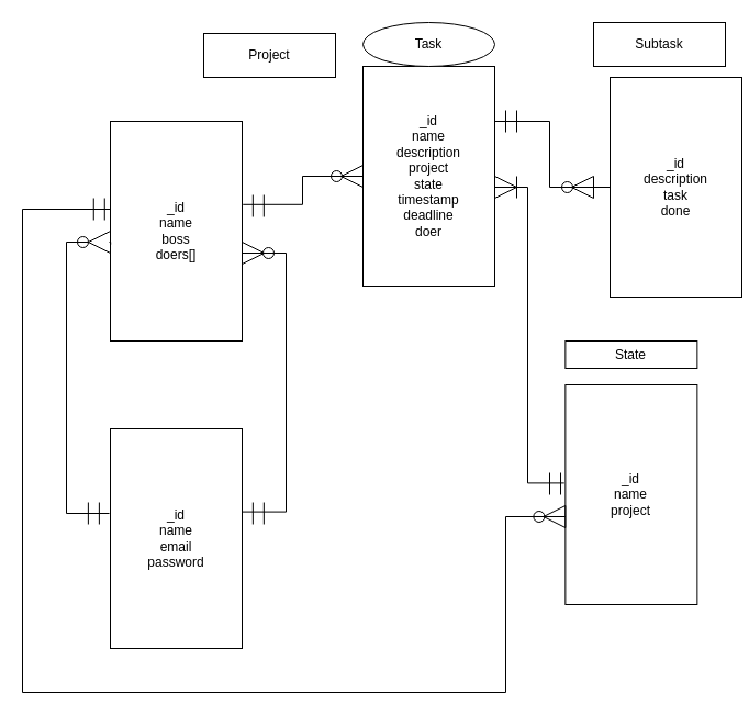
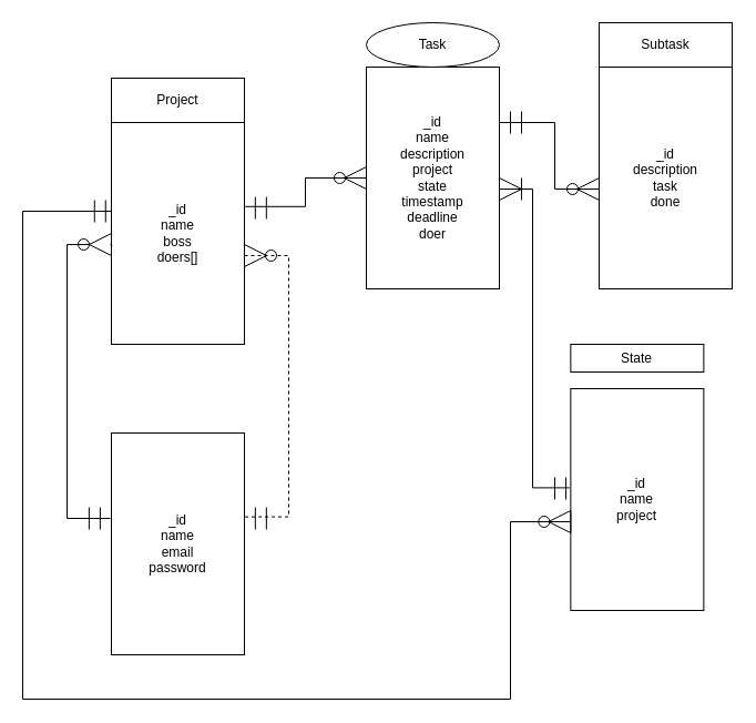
  <mxCell id="0" />
  <mxCell id="1" parent="0" />
  <mxCell id="2" value="_id&lt;br&gt;name&lt;br&gt;email&lt;br&gt;password" style="rounded=0;whiteSpace=wrap;html=1;" vertex="1" parent="1"><mxGeometry x="100" y="390" width="120" height="200" as="geometry" /></mxCell>
  <mxCell id="3" value="_id&lt;br&gt;name&lt;br&gt;boss&lt;br&gt;doers[]" style="rounded=0;whiteSpace=wrap;html=1;" vertex="1" parent="1"><mxGeometry x="100" y="110" width="120" height="200" as="geometry" /></mxCell>
- <mxCell id="4" value="Project" style="rounded=0;whiteSpace=wrap;html=1;" vertex="1" parent="1"><mxGeometry x="185" y="30" width="120" height="40" as="geometry" /></mxCell>
+ <mxCell id="4" value="Project" style="rounded=0;whiteSpace=wrap;html=1;" vertex="1" parent="1"><mxGeometry x="100" y="70" width="120" height="40" as="geometry" /></mxCell>
  <mxCell id="5" style="edgeStyle=orthogonalEdgeStyle;rounded=0;orthogonalLoop=1;jettySize=auto;html=1;entryX=-0.009;entryY=0.447;entryDx=0;entryDy=0;entryPerimeter=0;endArrow=none;endFill=0;" edge="1" parent="1" source="6" target="8"><mxGeometry relative="1" as="geometry"><Array as="points"><mxPoint x="480" y="170" /><mxPoint x="480" y="439" /></Array></mxGeometry></mxCell>
  <mxCell id="6" value="_id&lt;br&gt;name&lt;br&gt;description&lt;br&gt;project&lt;br&gt;state&lt;br&gt;timestamp&lt;br&gt;deadline&lt;br&gt;doer" style="rounded=0;whiteSpace=wrap;html=1;" vertex="1" parent="1"><mxGeometry x="330" y="60" width="120" height="200" as="geometry" /></mxCell>
  <mxCell id="7" value="Task" style="ellipse;whiteSpace=wrap;html=1;" vertex="1" parent="1"><mxGeometry x="330" y="20" width="120" height="40" as="geometry" /></mxCell>
  <mxCell id="8" value="_id&lt;br&gt;name&lt;br&gt;project" style="rounded=0;whiteSpace=wrap;html=1;" vertex="1" parent="1"><mxGeometry x="514.36" y="350" width="120" height="200" as="geometry" /></mxCell>
  <mxCell id="9" value="State" style="rounded=0;whiteSpace=wrap;html=1;" vertex="1" parent="1"><mxGeometry x="514.36" y="310" width="120" height="25" as="geometry" /></mxCell>
  <mxCell id="10" value="" style="edgeStyle=orthogonalEdgeStyle;rounded=0;orthogonalLoop=1;jettySize=auto;html=1;entryX=1;entryY=0.25;entryDx=0;entryDy=0;endArrow=none;endFill=0;" edge="1" parent="1" source="11" target="6"><mxGeometry relative="1" as="geometry"><Array as="points"><mxPoint x="500" y="170" /><mxPoint x="500" y="110" /></Array></mxGeometry></mxCell>
- <mxCell id="11" value="_id&lt;br&gt;description&lt;br&gt;task&lt;br&gt;done" style="rounded=0;whiteSpace=wrap;html=1;" vertex="1" parent="1"><mxGeometry x="555" y="70" width="120" height="200" as="geometry" /></mxCell>
+ <mxCell id="11" value="_id&lt;br&gt;description&lt;br&gt;task&lt;br&gt;done" style="rounded=0;whiteSpace=wrap;html=1;" vertex="1" parent="1"><mxGeometry x="540" y="60" width="120" height="200" as="geometry" /></mxCell>
  <mxCell id="12" value="Subtask" style="rounded=0;whiteSpace=wrap;html=1;" vertex="1" parent="1"><mxGeometry x="540" y="20" width="120" height="40" as="geometry" /></mxCell>
  <mxCell id="13" style="edgeStyle=orthogonalEdgeStyle;rounded=0;orthogonalLoop=1;jettySize=auto;html=1;entryX=-0.008;entryY=0.385;entryDx=0;entryDy=0;entryPerimeter=0;endArrow=none;endFill=0;" edge="1" parent="1" source="15" target="2"><mxGeometry relative="1" as="geometry"><mxPoint x="99" y="220" as="sourcePoint" /><Array as="points"><mxPoint x="60" y="220" /><mxPoint x="60" y="467" /></Array></mxGeometry></mxCell>
  <mxCell id="14" value="" style="edgeStyle=orthogonalEdgeStyle;rounded=0;orthogonalLoop=1;jettySize=auto;html=1;entryX=-0.008;entryY=0.385;entryDx=0;entryDy=0;entryPerimeter=0;endArrow=none;endFill=0;" edge="1" parent="1" target="15"><mxGeometry relative="1" as="geometry"><mxPoint x="99" y="220" as="sourcePoint" /><mxPoint x="99" y="467" as="targetPoint" /><Array as="points"><mxPoint x="100" y="220" /></Array></mxGeometry></mxCell>
  <mxCell id="15" value="" style="triangle;whiteSpace=wrap;html=1;rotation=-180;fillColor=none;" vertex="1" parent="1"><mxGeometry x="80" y="210" width="20" height="20" as="geometry" /></mxCell>
  <mxCell id="16" value="" style="endArrow=none;html=1;rounded=0;" edge="1" parent="1"><mxGeometry width="50" height="50" relative="1" as="geometry"><mxPoint x="89.88" y="477" as="sourcePoint" /><mxPoint x="89.88" y="457" as="targetPoint" /></mxGeometry></mxCell>
  <mxCell id="17" value="" style="endArrow=none;html=1;rounded=0;" edge="1" parent="1"><mxGeometry width="50" height="50" relative="1" as="geometry"><mxPoint x="79.88" y="477" as="sourcePoint" /><mxPoint x="79.88" y="457" as="targetPoint" /></mxGeometry></mxCell>
- <mxCell id="18" style="edgeStyle=orthogonalEdgeStyle;rounded=0;orthogonalLoop=1;jettySize=auto;html=1;entryX=1;entryY=0.378;entryDx=0;entryDy=0;entryPerimeter=0;endArrow=none;endFill=0;" edge="1" parent="1" source="3" target="2"><mxGeometry relative="1" as="geometry"><Array as="points"><mxPoint x="260" y="230" /><mxPoint x="260" y="466" /></Array></mxGeometry></mxCell>
+ <mxCell id="18" style="edgeStyle=orthogonalEdgeStyle;rounded=0;orthogonalLoop=1;jettySize=auto;html=1;entryX=1;entryY=0.378;entryDx=0;entryDy=0;entryPerimeter=0;endArrow=none;endFill=0;dashed=1;" edge="1" parent="1" source="3" target="2"><mxGeometry relative="1" as="geometry"><Array as="points"><mxPoint x="260" y="230" /><mxPoint x="260" y="466" /></Array></mxGeometry></mxCell>
  <mxCell id="19" value="" style="triangle;whiteSpace=wrap;html=1;rotation=0;fillColor=none;" vertex="1" parent="1"><mxGeometry x="220" y="220" width="20" height="20" as="geometry" /></mxCell>
  <mxCell id="20" value="" style="endArrow=none;html=1;rounded=0;" edge="1" parent="1"><mxGeometry width="50" height="50" relative="1" as="geometry"><mxPoint x="229.83" y="477" as="sourcePoint" /><mxPoint x="229.83" y="457" as="targetPoint" /></mxGeometry></mxCell>
  <mxCell id="21" value="" style="endArrow=none;html=1;rounded=0;" edge="1" parent="1"><mxGeometry width="50" height="50" relative="1" as="geometry"><mxPoint x="239.83" y="477" as="sourcePoint" /><mxPoint x="239.83" y="457" as="targetPoint" /></mxGeometry></mxCell>
  <mxCell id="22" style="edgeStyle=orthogonalEdgeStyle;rounded=0;orthogonalLoop=1;jettySize=auto;html=1;entryX=1.006;entryY=0.379;entryDx=0;entryDy=0;entryPerimeter=0;endArrow=none;endFill=0;" edge="1" parent="1" source="6" target="3"><mxGeometry relative="1" as="geometry"><Array as="points"><mxPoint x="275" y="160" /><mxPoint x="275" y="186" /></Array></mxGeometry></mxCell>
  <mxCell id="23" value="" style="endArrow=none;html=1;rounded=0;" edge="1" parent="1"><mxGeometry width="50" height="50" relative="1" as="geometry"><mxPoint x="229.82" y="197" as="sourcePoint" /><mxPoint x="229.82" y="177" as="targetPoint" /></mxGeometry></mxCell>
  <mxCell id="24" value="" style="endArrow=none;html=1;rounded=0;" edge="1" parent="1"><mxGeometry width="50" height="50" relative="1" as="geometry"><mxPoint x="239.82" y="197" as="sourcePoint" /><mxPoint x="239.82" y="177" as="targetPoint" /></mxGeometry></mxCell>
  <mxCell id="25" value="" style="triangle;whiteSpace=wrap;html=1;rotation=-180;fillColor=none;" vertex="1" parent="1"><mxGeometry x="310" y="150" width="20" height="20" as="geometry" /></mxCell>
  <mxCell id="26" value="" style="endArrow=none;html=1;rounded=0;" edge="1" parent="1"><mxGeometry width="50" height="50" relative="1" as="geometry"><mxPoint x="460" y="120" as="sourcePoint" /><mxPoint x="460" y="100" as="targetPoint" /></mxGeometry></mxCell>
  <mxCell id="27" value="" style="endArrow=none;html=1;rounded=0;" edge="1" parent="1"><mxGeometry width="50" height="50" relative="1" as="geometry"><mxPoint x="470" y="120" as="sourcePoint" /><mxPoint x="470" y="100" as="targetPoint" /></mxGeometry></mxCell>
  <mxCell id="28" value="" style="endArrow=none;html=1;rounded=0;" edge="1" parent="1"><mxGeometry width="50" height="50" relative="1" as="geometry"><mxPoint x="500" y="450" as="sourcePoint" /><mxPoint x="500" y="430" as="targetPoint" /></mxGeometry></mxCell>
  <mxCell id="29" value="" style="endArrow=none;html=1;rounded=0;" edge="1" parent="1"><mxGeometry width="50" height="50" relative="1" as="geometry"><mxPoint x="510" y="450" as="sourcePoint" /><mxPoint x="510" y="430" as="targetPoint" /></mxGeometry></mxCell>
  <mxCell id="30" value="" style="triangle;whiteSpace=wrap;html=1;rotation=0;fillColor=none;" vertex="1" parent="1"><mxGeometry x="450" y="160" width="20" height="20" as="geometry" /></mxCell>
  <mxCell id="31" value="" style="endArrow=none;html=1;rounded=0;" edge="1" parent="1"><mxGeometry width="50" height="50" relative="1" as="geometry"><mxPoint x="470" y="180" as="sourcePoint" /><mxPoint x="470" y="160" as="targetPoint" /></mxGeometry></mxCell>
  <mxCell id="32" value="" style="ellipse;whiteSpace=wrap;html=1;aspect=fixed;fillColor=none;" vertex="1" parent="1"><mxGeometry x="70" y="215" width="10" height="10" as="geometry" /></mxCell>
  <mxCell id="33" value="" style="ellipse;whiteSpace=wrap;html=1;aspect=fixed;fillColor=none;" vertex="1" parent="1"><mxGeometry x="239" y="225" width="10" height="10" as="geometry" /></mxCell>
  <mxCell id="34" value="" style="ellipse;whiteSpace=wrap;html=1;aspect=fixed;fillColor=none;" vertex="1" parent="1"><mxGeometry x="301" y="155" width="10" height="10" as="geometry" /></mxCell>
  <mxCell id="35" value="" style="triangle;whiteSpace=wrap;html=1;rotation=-180;fillColor=none;" vertex="1" parent="1"><mxGeometry x="520" y="160" width="20" height="20" as="geometry" /></mxCell>
  <mxCell id="36" value="" style="ellipse;whiteSpace=wrap;html=1;aspect=fixed;fillColor=none;" vertex="1" parent="1"><mxGeometry x="511" y="165" width="10" height="10" as="geometry" /></mxCell>
  <mxCell id="37" style="edgeStyle=orthogonalEdgeStyle;rounded=0;orthogonalLoop=1;jettySize=auto;html=1;endArrow=none;endFill=0;" edge="1" parent="1" source="8"><mxGeometry relative="1" as="geometry"><mxPoint x="100" y="190" as="targetPoint" /><Array as="points"><mxPoint x="460" y="470" /><mxPoint x="460" y="630" /><mxPoint x="20" y="630" /><mxPoint x="20" y="190" /></Array></mxGeometry></mxCell>
  <mxCell id="38" value="" style="endArrow=none;html=1;rounded=0;" edge="1" parent="1"><mxGeometry width="50" height="50" relative="1" as="geometry"><mxPoint x="84.78" y="200" as="sourcePoint" /><mxPoint x="84.78" y="180" as="targetPoint" /></mxGeometry></mxCell>
  <mxCell id="39" value="" style="endArrow=none;html=1;rounded=0;" edge="1" parent="1"><mxGeometry width="50" height="50" relative="1" as="geometry"><mxPoint x="94.78" y="200" as="sourcePoint" /><mxPoint x="94.78" y="180" as="targetPoint" /></mxGeometry></mxCell>
  <mxCell id="40" value="" style="triangle;whiteSpace=wrap;html=1;rotation=-180;fillColor=none;" vertex="1" parent="1"><mxGeometry x="494.36" y="460" width="20" height="20" as="geometry" /></mxCell>
  <mxCell id="41" value="" style="ellipse;whiteSpace=wrap;html=1;aspect=fixed;fillColor=none;" vertex="1" parent="1"><mxGeometry x="485.36" y="465" width="10" height="10" as="geometry" /></mxCell>
